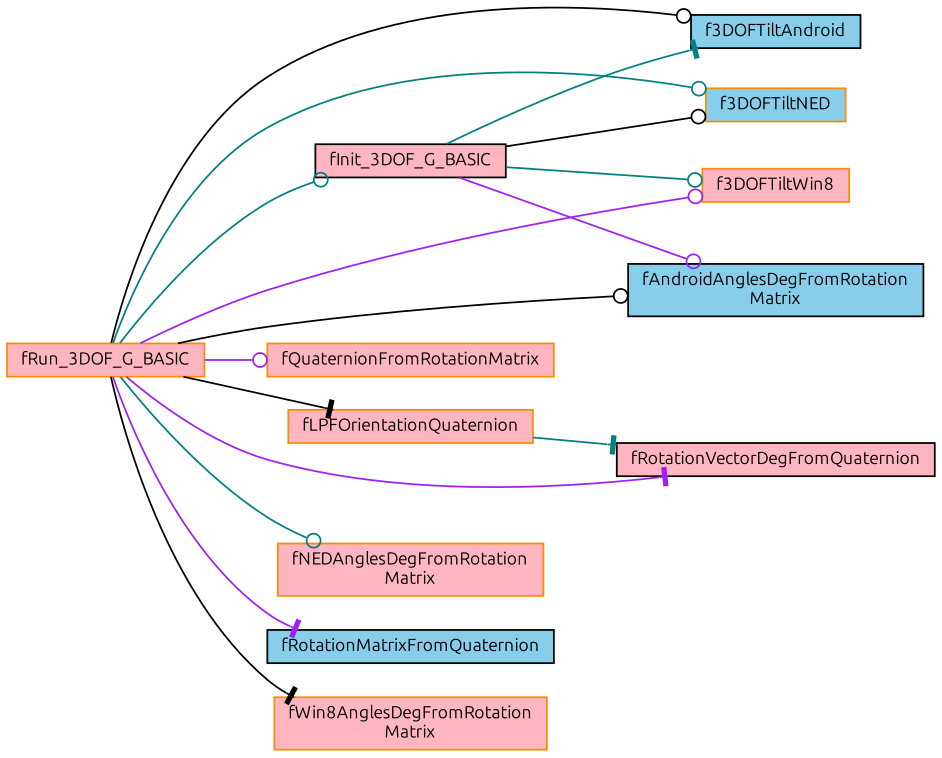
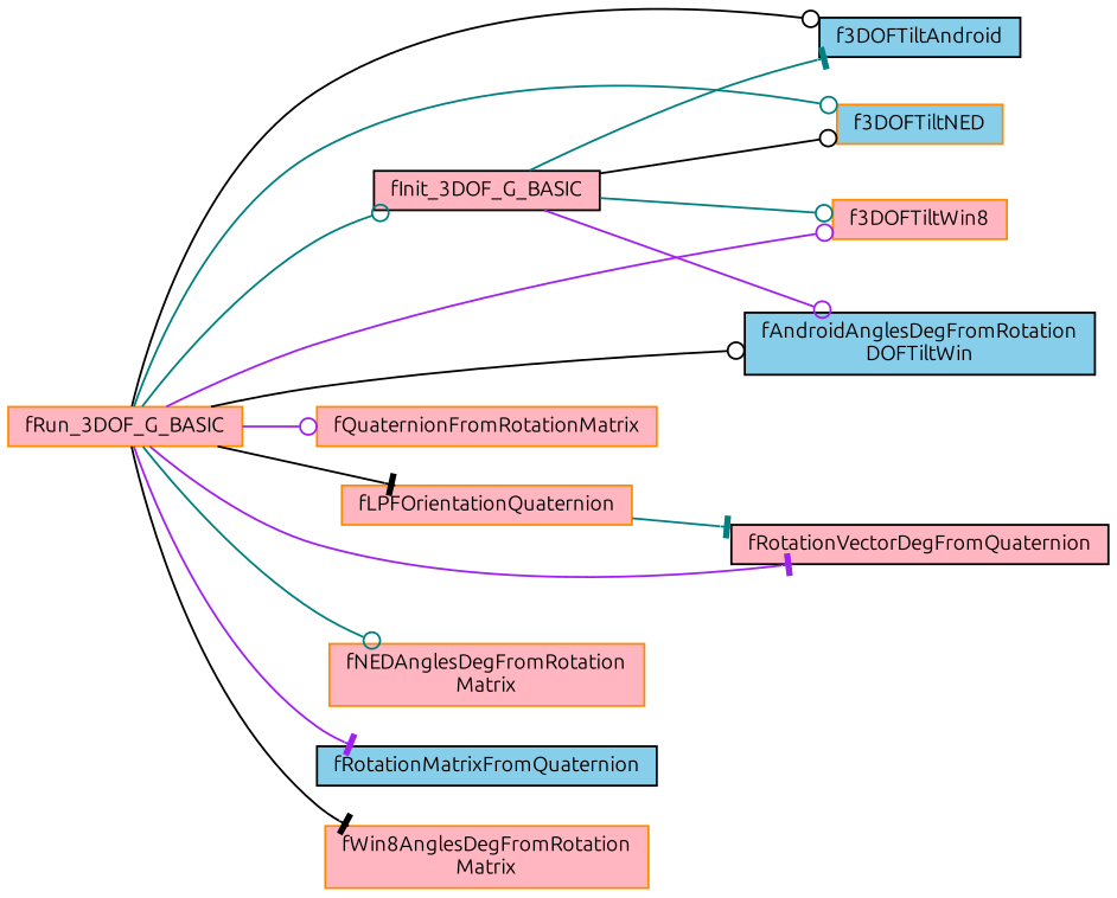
  digraph {
    fontname=Ubuntu
    rankdir=LR
    node [color=darkorange fillcolor=lightpink fontname=Ubuntu fontsize=10 shape=record style=filled]
    edge [arrowhead=odot color=teal fontname=Ubuntu fontsize=10 labelfontname=Helvetica labelfontsize=10 style=solid]
    n1 [fontcolor=black height=0.2 label=fRun_3DOF_G_BASIC width=0.4]
    n2 [color=black fillcolor=skyblue height=0.2 label=f3DOFTiltAndroid width=0.4]
    n3 [fillcolor=skyblue height=0.2 label=f3DOFTiltNED width=0.4]
    n4 [height=0.2 label=f3DOFTiltWin8 width=0.4]
-   n5 [color=black fillcolor=skyblue height=0.2 label="fAndroidAnglesDegFromRotation\lMatrix" width=0.4]
+   n5 [color=black fillcolor=skyblue height=0.2 label="fAndroidAnglesDegFromRotation\lDOFTiltWin" width=0.4]
    n6 [color=black height=0.2 label=fInit_3DOF_G_BASIC width=0.4]
    n7 [height=0.2 label=fQuaternionFromRotationMatrix width=0.4]
    n8 [height=0.2 label=fLPFOrientationQuaternion width=0.4]
    n9 [color=black height=0.2 label=fRotationVectorDegFromQuaternion width=0.4]
    n10 [height=0.2 label="fNEDAnglesDegFromRotation\lMatrix" width=0.4]
    n11 [color=black fillcolor=skyblue height=0.2 label=fRotationMatrixFromQuaternion width=0.4]
    n12 [height=0.2 label="fWin8AnglesDegFromRotation\lMatrix" width=0.4]
    n1 -> n2 [color=black]
    n1 -> n3
    n1 -> n4 [color=purple]
    n1 -> n5 [color=black]
    n1 -> n6
    n1 -> n7 [color=purple]
    n1 -> n8 [arrowhead=tee color=black]
    n1 -> n9 [arrowhead=tee color=purple]
    n1 -> n10
    n1 -> n11 [arrowhead=tee color=purple]
    n1 -> n12 [arrowhead=tee color=black]
    n6 -> n2 [arrowhead=tee]
    n6 -> n3 [color=black]
    n6 -> n4
    n6 -> n5 [color=purple]
    n8 -> n9 [arrowhead=tee]
  }
